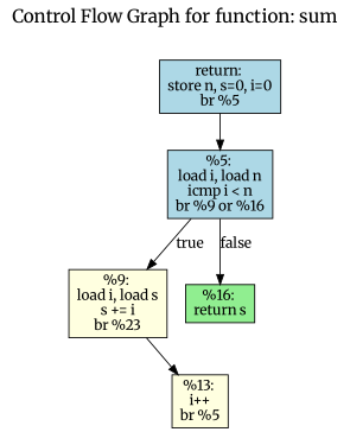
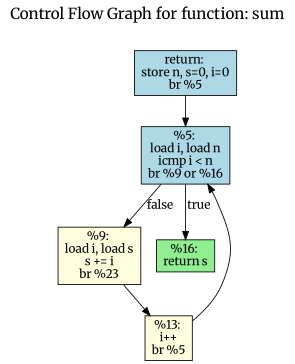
  digraph {
    fontname=Merriweather
    fontsize=18
    label="Control Flow Graph for function: sum"
    labelloc=top
    node [fillcolor=lightblue fontname=Merriweather shape=box style=filled]
    edge [fontname=Merriweather]
    n1 [label="return: \nstore n, s=0, i=0\nbr %5"]
    n2 [label="%5: \nload i, load n\nicmp i < n\nbr %9 or %16"]
    n3 [fillcolor=lightyellow label="%9: \nload i, load s\ns += i\nbr %23"]
    n4 [fillcolor=lightgreen label="%16: \nreturn s"]
    n5 [fillcolor=lightyellow label="%13: \ni++\nbr %5"]
    n1 -> n2
-   n2 -> n3 [label=true]
-   n2 -> n4 [label=false]
+   n2 -> n3 [label=false]
+   n2 -> n4 [label=true]
    n3 -> n5
+   n5 -> n2
  }
